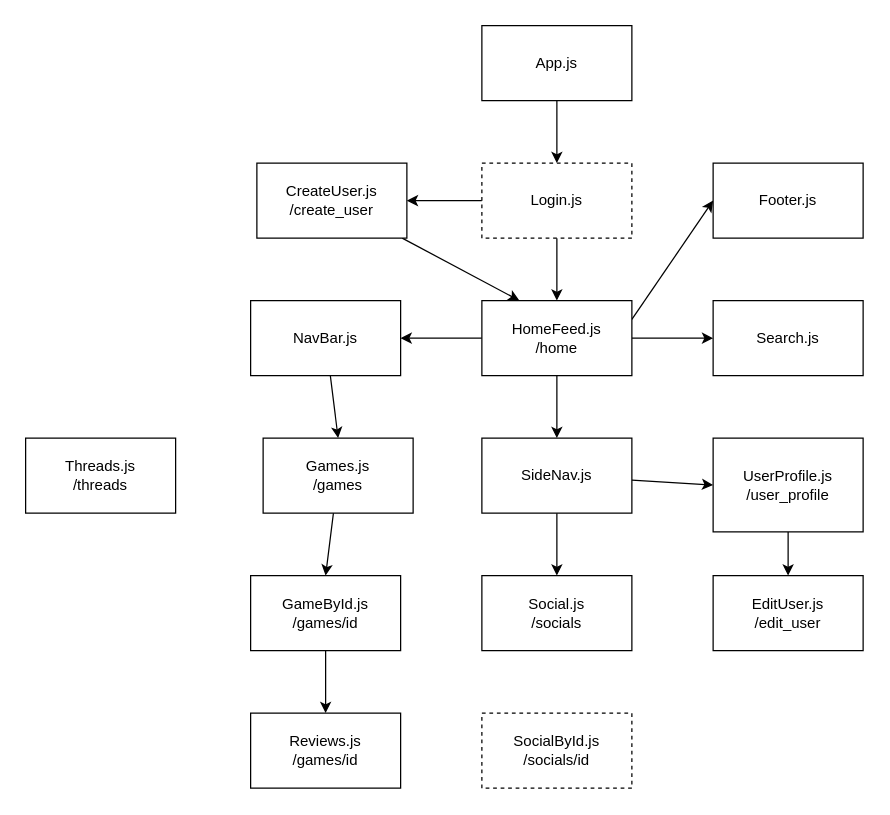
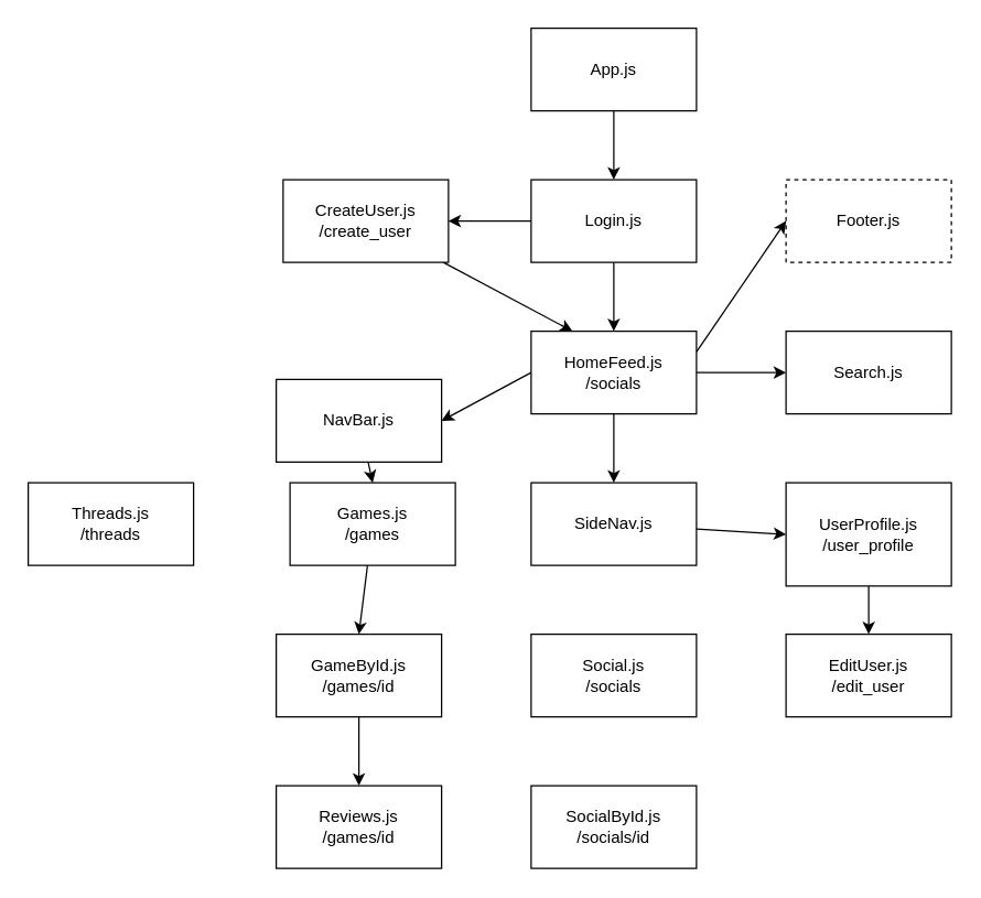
  <mxCell id="0" />
  <mxCell id="1" parent="0" />
  <mxCell id="2" style="edgeStyle=none;html=1;exitX=0.5;exitY=1;exitDx=0;exitDy=0;entryX=0.5;entryY=0;entryDx=0;entryDy=0;" edge="1" parent="1" source="3" target="6"><mxGeometry relative="1" as="geometry" /></mxCell>
  <mxCell id="3" value="App.js" style="whiteSpace=wrap;html=1;" vertex="1" parent="1"><mxGeometry x="385" y="20" width="120" height="60" as="geometry" /></mxCell>
  <mxCell id="4" style="edgeStyle=none;html=1;exitX=0;exitY=0.5;exitDx=0;exitDy=0;entryX=1;entryY=0.5;entryDx=0;entryDy=0;" edge="1" parent="1" source="6" target="8"><mxGeometry relative="1" as="geometry" /></mxCell>
  <mxCell id="5" style="edgeStyle=none;html=1;exitX=0.5;exitY=1;exitDx=0;exitDy=0;entryX=0.5;entryY=0;entryDx=0;entryDy=0;" edge="1" parent="1" source="6" target="13"><mxGeometry relative="1" as="geometry" /></mxCell>
- <mxCell id="6" value="Login.js" style="whiteSpace=wrap;html=1;dashed=1;" vertex="1" parent="1"><mxGeometry x="385" y="130" width="120" height="60" as="geometry" /></mxCell>
+ <mxCell id="6" value="Login.js" style="whiteSpace=wrap;html=1;" vertex="1" parent="1"><mxGeometry x="385" y="130" width="120" height="60" as="geometry" /></mxCell>
  <mxCell id="7" style="edgeStyle=none;html=1;entryX=0.25;entryY=0;entryDx=0;entryDy=0;" edge="1" parent="1" source="8" target="13"><mxGeometry relative="1" as="geometry" /></mxCell>
  <mxCell id="8" value="CreateUser.js&lt;br&gt;/create_user" style="whiteSpace=wrap;html=1;" vertex="1" parent="1"><mxGeometry x="205" y="130" width="120" height="60" as="geometry" /></mxCell>
  <mxCell id="9" style="edgeStyle=none;html=1;entryX=1;entryY=0.5;entryDx=0;entryDy=0;exitX=0;exitY=0.5;exitDx=0;exitDy=0;" edge="1" parent="1" source="13" target="17"><mxGeometry relative="1" as="geometry" /></mxCell>
  <mxCell id="10" style="edgeStyle=none;html=1;entryX=0.5;entryY=0;entryDx=0;entryDy=0;" edge="1" parent="1" source="13" target="19"><mxGeometry relative="1" as="geometry" /></mxCell>
  <mxCell id="11" style="edgeStyle=none;html=1;entryX=0;entryY=0.5;entryDx=0;entryDy=0;" edge="1" parent="1" source="13" target="20"><mxGeometry relative="1" as="geometry" /></mxCell>
  <mxCell id="12" style="edgeStyle=none;html=1;entryX=0;entryY=0.5;entryDx=0;entryDy=0;exitX=1;exitY=0.25;exitDx=0;exitDy=0;" edge="1" parent="1" source="13" target="21"><mxGeometry relative="1" as="geometry" /></mxCell>
- <mxCell id="13" value="HomeFeed.js&lt;br&gt;/home" style="whiteSpace=wrap;html=1;" vertex="1" parent="1"><mxGeometry x="385" y="240" width="120" height="60" as="geometry" /></mxCell>
+ <mxCell id="13" value="HomeFeed.js&lt;br&gt;/socials" style="whiteSpace=wrap;html=1;" vertex="1" parent="1"><mxGeometry x="385" y="240" width="120" height="60" as="geometry" /></mxCell>
  <mxCell id="14" style="edgeStyle=none;html=1;entryX=0.5;entryY=0;entryDx=0;entryDy=0;" edge="1" parent="1" source="17" target="24"><mxGeometry relative="1" as="geometry" /></mxCell>
  <mxCell id="15" style="edgeStyle=none;html=1;entryX=0.5;entryY=0;entryDx=0;entryDy=0;exitX=0.5;exitY=1;exitDx=0;exitDy=0;" edge="1" parent="1" source="27" target="25"><mxGeometry relative="1" as="geometry" /></mxCell>
- <mxCell id="16" style="edgeStyle=none;html=1;entryX=0.5;entryY=0;entryDx=0;entryDy=0;exitX=0.5;exitY=1;exitDx=0;exitDy=0;" edge="1" parent="1" source="19" target="26"><mxGeometry relative="1" as="geometry"><Array as="points" /></mxGeometry></mxCell>
- <mxCell id="17" value="NavBar.js" style="whiteSpace=wrap;html=1;" vertex="1" parent="1"><mxGeometry x="200" y="240" width="120" height="60" as="geometry" /></mxCell>
+ <mxCell id="17" value="NavBar.js" style="whiteSpace=wrap;html=1;" vertex="1" parent="1"><mxGeometry x="200" y="275" width="120" height="60" as="geometry" /></mxCell>
  <mxCell id="18" style="edgeStyle=none;html=1;entryX=0;entryY=0.5;entryDx=0;entryDy=0;" edge="1" parent="1" source="19" target="29"><mxGeometry relative="1" as="geometry" /></mxCell>
  <mxCell id="19" value="SideNav.js" style="whiteSpace=wrap;html=1;" vertex="1" parent="1"><mxGeometry x="385" y="350" width="120" height="60" as="geometry" /></mxCell>
  <mxCell id="20" value="Search.js" style="whiteSpace=wrap;html=1;" vertex="1" parent="1"><mxGeometry x="570" y="240" width="120" height="60" as="geometry" /></mxCell>
- <mxCell id="21" value="Footer.js" style="whiteSpace=wrap;html=1;" vertex="1" parent="1"><mxGeometry x="570" y="130" width="120" height="60" as="geometry" /></mxCell>
+ <mxCell id="21" value="Footer.js" style="whiteSpace=wrap;html=1;dashed=1;" vertex="1" parent="1"><mxGeometry x="570" y="130" width="120" height="60" as="geometry" /></mxCell>
  <mxCell id="22" value="Threads.js&lt;br&gt;/threads" style="whiteSpace=wrap;html=1;" vertex="1" parent="1"><mxGeometry x="20" y="350" width="120" height="60" as="geometry" /></mxCell>
  <mxCell id="23" style="edgeStyle=none;html=1;entryX=0.5;entryY=0;entryDx=0;entryDy=0;" edge="1" parent="1" source="24" target="27"><mxGeometry relative="1" as="geometry" /></mxCell>
  <mxCell id="24" value="Games.js&lt;br&gt;/games" style="whiteSpace=wrap;html=1;" vertex="1" parent="1"><mxGeometry x="210" y="350" width="120" height="60" as="geometry" /></mxCell>
  <mxCell id="25" value="Reviews.js&lt;br&gt;/games/id" style="whiteSpace=wrap;html=1;" vertex="1" parent="1"><mxGeometry x="200" y="570" width="120" height="60" as="geometry" /></mxCell>
  <mxCell id="26" value="Social.js&lt;br&gt;/socials" style="whiteSpace=wrap;html=1;" vertex="1" parent="1"><mxGeometry x="385" y="460" width="120" height="60" as="geometry" /></mxCell>
  <mxCell id="27" value="GameById.js&lt;br&gt;/games/id" style="whiteSpace=wrap;html=1;" vertex="1" parent="1"><mxGeometry x="200" y="460" width="120" height="60" as="geometry" /></mxCell>
  <mxCell id="28" style="edgeStyle=none;html=1;entryX=0.5;entryY=0;entryDx=0;entryDy=0;" edge="1" parent="1" source="29" target="30"><mxGeometry relative="1" as="geometry" /></mxCell>
  <mxCell id="29" value="UserProfile.js&lt;br&gt;/user_profile" style="whiteSpace=wrap;html=1;" vertex="1" parent="1"><mxGeometry x="570" y="350" width="120" height="75" as="geometry" /></mxCell>
  <mxCell id="30" value="EditUser.js&lt;br&gt;/edit_user" style="whiteSpace=wrap;html=1;" vertex="1" parent="1"><mxGeometry x="570" y="460" width="120" height="60" as="geometry" /></mxCell>
- <mxCell id="31" value="SocialById.js&lt;br&gt;/socials/id" style="whiteSpace=wrap;html=1;dashed=1;" vertex="1" parent="1"><mxGeometry x="385" y="570" width="120" height="60" as="geometry" /></mxCell>
+ <mxCell id="31" value="SocialById.js&lt;br&gt;/socials/id" style="whiteSpace=wrap;html=1;" vertex="1" parent="1"><mxGeometry x="385" y="570" width="120" height="60" as="geometry" /></mxCell>
